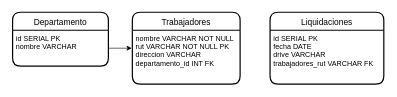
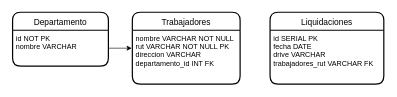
  <mxCell id="0" />
  <mxCell id="1" parent="0" />
  <mxCell id="2" value="Departamento" style="swimlane;childLayout=stackLayout;horizontal=1;startSize=30;horizontalStack=0;rounded=1;fontSize=14;fontStyle=0;strokeWidth=2;resizeParent=0;resizeLast=1;shadow=0;dashed=0;align=center;" vertex="1" parent="1"><mxGeometry x="20" y="20" width="160" height="90" as="geometry" /></mxCell>
- <mxCell id="3" value="id SERIAL PK&#10;nombre VARCHAR" style="align=left;strokeColor=none;fillColor=none;spacingLeft=4;fontSize=12;verticalAlign=top;resizable=0;rotatable=0;part=1;" vertex="1" parent="2"><mxGeometry y="30" width="160" height="60" as="geometry" /></mxCell>
+ <mxCell id="3" value="id NOT PK&#10;nombre VARCHAR" style="align=left;strokeColor=none;fillColor=none;spacingLeft=4;fontSize=12;verticalAlign=top;resizable=0;rotatable=0;part=1;" vertex="1" parent="2"><mxGeometry y="30" width="160" height="60" as="geometry" /></mxCell>
  <mxCell id="4" value="Trabajadores" style="swimlane;childLayout=stackLayout;horizontal=1;startSize=30;horizontalStack=0;rounded=1;fontSize=14;fontStyle=0;strokeWidth=2;resizeParent=0;resizeLast=1;shadow=0;dashed=0;align=center;perimeterSpacing=0;" vertex="1" parent="1"><mxGeometry x="220" y="20" width="180" height="120" as="geometry" /></mxCell>
  <mxCell id="5" value="nombre VARCHAR NOT NULL&#10;rut VARCHAR NOT NULL PK&#10;direccion VARCHAR&#10;departamento_id INT FK" style="align=left;strokeColor=none;fillColor=none;spacingLeft=4;fontSize=12;verticalAlign=top;resizable=0;rotatable=0;part=1;perimeterSpacing=1;" vertex="1" parent="4"><mxGeometry y="30" width="180" height="90" as="geometry" /></mxCell>
  <mxCell id="6" value="Liquidaciones" style="swimlane;childLayout=stackLayout;horizontal=1;startSize=30;horizontalStack=0;rounded=1;fontSize=14;fontStyle=0;strokeWidth=2;resizeParent=0;resizeLast=1;shadow=0;dashed=0;align=center;" vertex="1" parent="1"><mxGeometry x="450" y="20" width="190" height="120" as="geometry" /></mxCell>
  <mxCell id="7" value="id SERIAL PK&#10;fecha DATE&#10;drive VARCHAR&#10;trabajadores_rut VARCHAR FK" style="align=left;strokeColor=none;fillColor=none;spacingLeft=4;fontSize=12;verticalAlign=top;resizable=0;rotatable=0;part=1;" vertex="1" parent="6"><mxGeometry y="30" width="190" height="90" as="geometry" /></mxCell>
  <mxCell id="8" style="edgeStyle=orthogonalEdgeStyle;rounded=0;orthogonalLoop=1;jettySize=auto;html=1;entryX=0;entryY=0.337;entryDx=0;entryDy=0;entryPerimeter=0;" edge="1" parent="1" source="3" target="5"><mxGeometry relative="1" as="geometry" /></mxCell>
